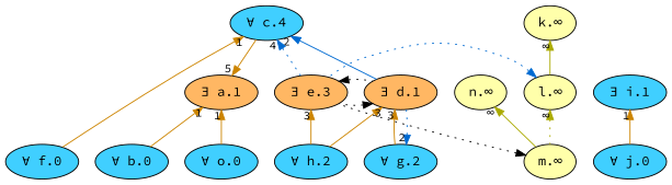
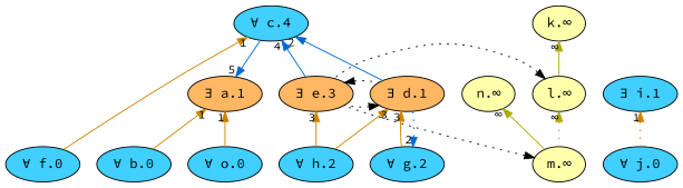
  digraph {
    fontname="Source Code Pro"
    node [fillcolor="#40cfff" fontname="Source Code Pro" fontsize=14 style=filled]
    edge [color="#cc8400" dir=back fontname="Source Code Pro" fontsize=12 labeldistance=1.5 style=solid]
    n1 [label="∀ b.0"]
    n2 [label="∀ f.0"]
    n3 [label="∀ j.0"]
    n4 [label="∀ o.0"]
    n5 [label="∀ c.4"]
    n6 [fillcolor="#ffb763" label="∃ d.1"]
    n7 [fillcolor="#ffb763" label="∃ e.3"]
    n8 [label="∃ i.1"]
    n9 [label="∀ g.2"]
    n10 [label="∀ h.2"]
    n11 [fillcolor="#ffb763" label="∃ a.1"]
    n12 [fillcolor="#FFFFAA" label="m.∞"]
    n13 [fillcolor="#FFFFAA" label="l.∞"]
    n14 [fillcolor="#FFFFAA" label="k.∞"]
    n15 [fillcolor="#FFFFAA" label="n.∞"]
    subgraph sub_1 {
      rank=max
      n1
      n2
      n3
      n4
    }
    subgraph sub_2 {
      rank=min
      n5
    }
    n5 -> n2 [taillabel=1]
    n5 -> n6 [color="#006ad1" taillabel=2]
-   n5 -> n7 [color="#006ad1" style=dotted taillabel=4]
+   n5 -> n7 [color="#006ad1" taillabel=4]
    n6 -> n7 [color=black constraint=false style=dotted]
    n6 -> n9 [taillabel=3]
    n6 -> n10 [taillabel=3]
    n7 -> n6 [color=black constraint=false style=dotted]
    n7 -> n10 [taillabel=3]
-   n8 -> n3 [taillabel=1]
+   n8 -> n3 [style=dotted taillabel=1]
    n9 -> n6 [color="#006ad1" style=dotted taillabel=2]
    n11 -> n1 [taillabel=1]
    n11 -> n4 [taillabel=1]
-   n11 -> n5 [taillabel=5]
+   n11 -> n5 [color="#006ad1" taillabel=5]
    n12 -> n7 [color=black constraint=false style=dotted]
-   n13 -> n7 [color="#006ad1" constraint=false style=dotted]
+   n13 -> n7 [color=black constraint=false style=dotted]
    n13 -> n12 [color="#AAAA00" style=dotted taillabel="∞"]
    n14 -> n13 [color="#AAAA00" taillabel="∞"]
    n15 -> n12 [color="#AAAA00" taillabel="∞"]
  }
